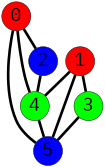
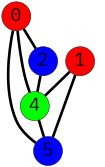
  graph {
    splines=true
    fontname="IBM Plex Mono"
    node [color=black fillcolor=red fixedsize=true fontname="IBM Plex Mono" fontsize=42 penwidth=1 shape=circle style=filled]
    edge [color=black penwidth=6 style=bold fontname="IBM Plex Mono"]
    0 [height=0.91667 width=0.91667]
    2 [fillcolor=blue height=0.91667 width=0.91667]
    4 [fillcolor=green height=0.91667 width=0.91667]
    5 [fillcolor=blue height=0.91667 width=0.91667]
    1 [height=0.91667 width=0.91667]
-   3 [fillcolor=green height=0.91667 width=0.91667]
    0 -- 2
    0 -- 4
    0 -- 5
    2 -- 4
    4 -- 5
    1 -- 4
    1 -- 5
-   1 -- 3
-   3 -- 5
  }
